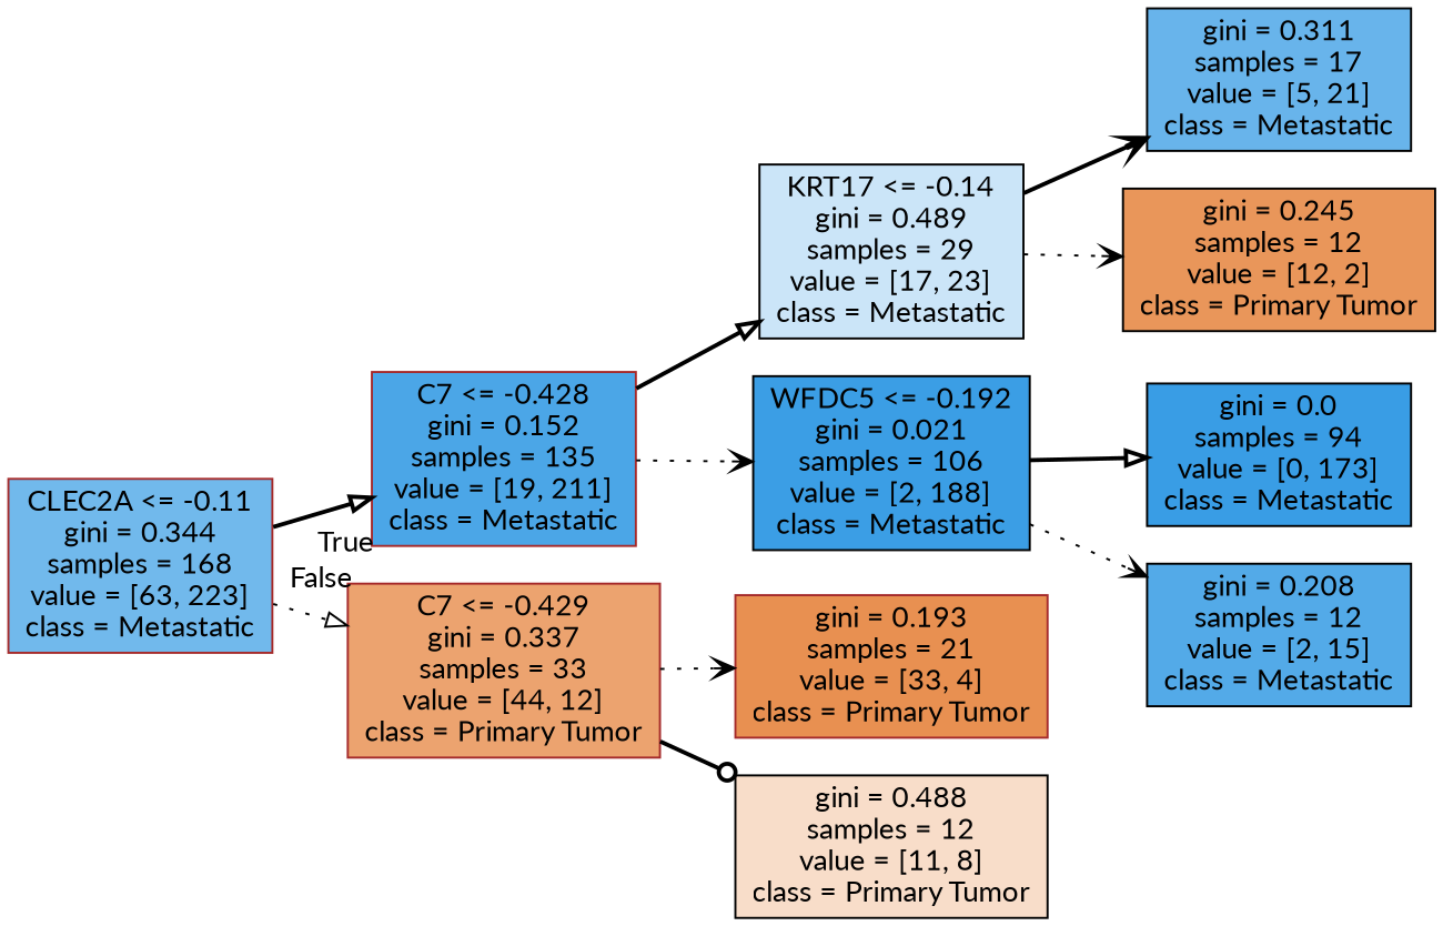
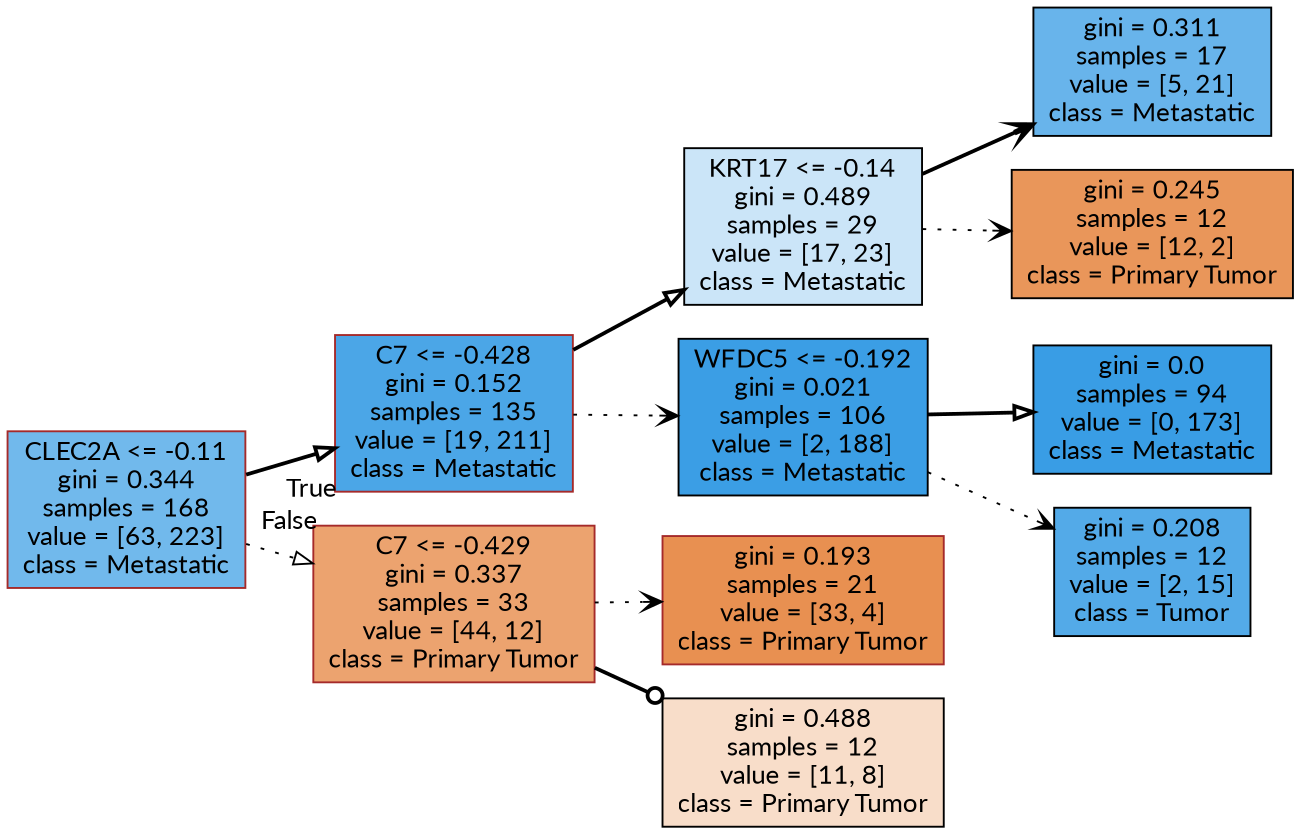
  digraph {
    rankdir=LR
    fontname=Lato
    node [color=black shape=box style=filled fontname=Lato]
    edge [style=bold arrowhead=vee fontname=Lato]
    n1 [color=brown fillcolor="#71b9ec" label="CLEC2A <= -0.11\ngini = 0.344\nsamples = 168\nvalue = [63, 223]\nclass = Metastatic"]
    n2 [color=brown fillcolor="#4ba6e7" label="C7 <= -0.428\ngini = 0.152\nsamples = 135\nvalue = [19, 211]\nclass = Metastatic"]
    n3 [color=brown fillcolor="#eca36f" label="C7 <= -0.429\ngini = 0.337\nsamples = 33\nvalue = [44, 12]\nclass = Primary Tumor"]
    n4 [fillcolor="#cbe5f8" label="KRT17 <= -0.14\ngini = 0.489\nsamples = 29\nvalue = [17, 23]\nclass = Metastatic"]
    n5 [fillcolor="#3b9ee5" label="WFDC5 <= -0.192\ngini = 0.021\nsamples = 106\nvalue = [2, 188]\nclass = Metastatic"]
    n6 [fillcolor="#68b4eb" label="gini = 0.311\nsamples = 17\nvalue = [5, 21]\nclass = Metastatic"]
    n7 [fillcolor="#e9965a" label="gini = 0.245\nsamples = 12\nvalue = [12, 2]\nclass = Primary Tumor"]
    n8 [fillcolor="#399de5" label="gini = 0.0\nsamples = 94\nvalue = [0, 173]\nclass = Metastatic"]
-   n9 [fillcolor="#53aae8" label="gini = 0.208\nsamples = 12\nvalue = [2, 15]\nclass = Metastatic"]
+   n9 [fillcolor="#53aae8" label="gini = 0.208\nsamples = 12\nvalue = [2, 15]\nclass = Tumor"]
    n10 [color=brown fillcolor="#e89051" label="gini = 0.193\nsamples = 21\nvalue = [33, 4]\nclass = Primary Tumor"]
    n11 [fillcolor="#f8ddc9" label="gini = 0.488\nsamples = 12\nvalue = [11, 8]\nclass = Primary Tumor"]
    n1 -> n2 [headlabel=True labelangle=45 labeldistance=2.5 arrowhead=onormal]
    n1 -> n3 [headlabel=False labelangle=-45 labeldistance=2.5 style=dotted arrowhead=onormal]
    n2 -> n4 [arrowhead=onormal]
    n2 -> n5 [style=dotted]
    n3 -> n10 [style=dotted]
    n3 -> n11 [arrowhead=odot]
    n4 -> n6
    n4 -> n7 [style=dotted]
    n5 -> n8 [arrowhead=onormal]
    n5 -> n9 [style=dotted]
  }
